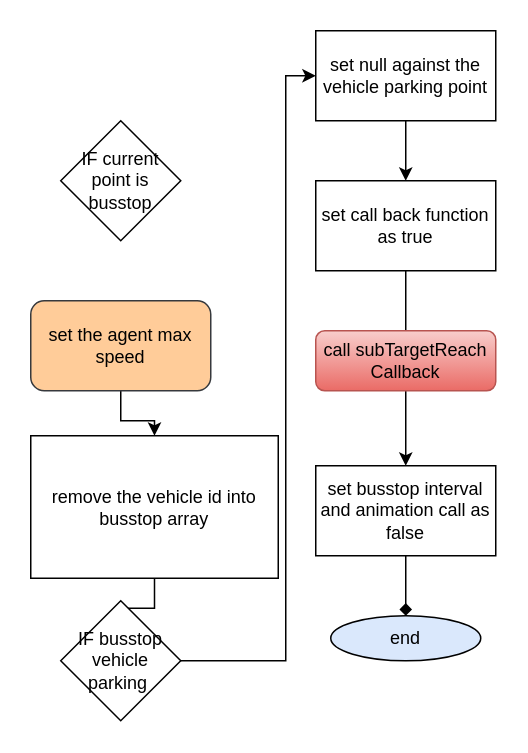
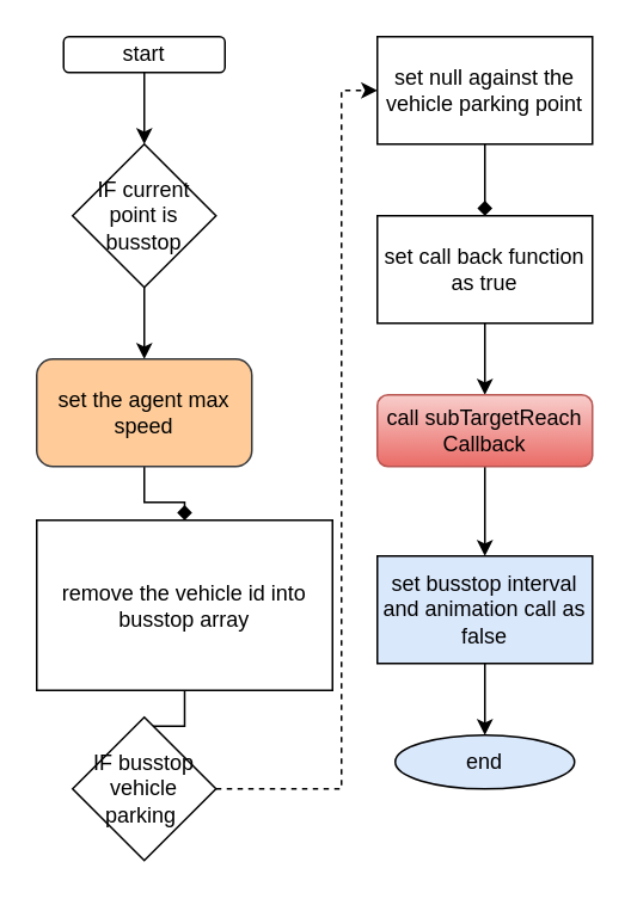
  <mxCell id="0" />
  <mxCell id="1" parent="0" />
+ <mxCell id="2" value="" style="edgeStyle=orthogonalEdgeStyle;rounded=0;orthogonalLoop=1;jettySize=auto;html=1;" edge="1" parent="1" source="3" target="5"><mxGeometry relative="1" as="geometry" /></mxCell>
+ <mxCell id="3" value="start" style="rounded=1;whiteSpace=wrap;html=1;" vertex="1" parent="1"><mxGeometry x="35" y="20" width="90" height="20" as="geometry" /></mxCell>
+ <mxCell id="4" value="" style="edgeStyle=orthogonalEdgeStyle;rounded=0;orthogonalLoop=1;jettySize=auto;html=1;" edge="1" parent="1" source="5" target="7"><mxGeometry relative="1" as="geometry" /></mxCell>
  <mxCell id="5" value="IF current point is busstop" style="rhombus;whiteSpace=wrap;html=1;" vertex="1" parent="1"><mxGeometry x="40" y="80" width="80" height="80" as="geometry" /></mxCell>
- <mxCell id="6" value="" style="edgeStyle=orthogonalEdgeStyle;rounded=0;orthogonalLoop=1;jettySize=auto;html=1;" edge="1" parent="1" source="7" target="9"><mxGeometry relative="1" as="geometry" /></mxCell>
+ <mxCell id="6" value="" style="edgeStyle=orthogonalEdgeStyle;rounded=0;orthogonalLoop=1;jettySize=auto;html=1;endArrow=diamond;" edge="1" parent="1" source="7" target="9"><mxGeometry relative="1" as="geometry" /></mxCell>
  <mxCell id="7" value="set the agent max speed" style="rounded=1;whiteSpace=wrap;html=1;fillColor=#ffcc99;strokeColor=#36393d;" vertex="1" parent="1"><mxGeometry x="20" y="200" width="120" height="60" as="geometry" /></mxCell>
  <mxCell id="8" value="" style="edgeStyle=orthogonalEdgeStyle;rounded=0;orthogonalLoop=1;jettySize=auto;html=1;" edge="1" parent="1" source="9" target="11"><mxGeometry relative="1" as="geometry" /></mxCell>
  <mxCell id="9" value="remove the vehicle id into busstop array" style="rounded=0;whiteSpace=wrap;html=1;" vertex="1" parent="1"><mxGeometry x="20" y="290" width="165" height="95" as="geometry" /></mxCell>
- <mxCell id="10" value="" style="edgeStyle=orthogonalEdgeStyle;rounded=0;orthogonalLoop=1;jettySize=auto;html=1;" edge="1" parent="1" source="11" target="13"><mxGeometry relative="1" as="geometry"><Array as="points"><mxPoint x="190" y="440" /><mxPoint x="190" y="50" /></Array></mxGeometry></mxCell>
+ <mxCell id="10" value="" style="edgeStyle=orthogonalEdgeStyle;rounded=0;orthogonalLoop=1;jettySize=auto;html=1;dashed=1;" edge="1" parent="1" source="11" target="13"><mxGeometry relative="1" as="geometry"><Array as="points"><mxPoint x="190" y="440" /><mxPoint x="190" y="50" /></Array></mxGeometry></mxCell>
  <mxCell id="11" value="IF busstop vehicle parking&amp;nbsp;" style="rhombus;whiteSpace=wrap;html=1;rounded=0;" vertex="1" parent="1"><mxGeometry x="40" y="400" width="80" height="80" as="geometry" /></mxCell>
- <mxCell id="12" value="" style="edgeStyle=orthogonalEdgeStyle;rounded=0;orthogonalLoop=1;jettySize=auto;html=1;" edge="1" parent="1" source="13" target="15"><mxGeometry relative="1" as="geometry" /></mxCell>
+ <mxCell id="12" value="" style="edgeStyle=orthogonalEdgeStyle;rounded=0;orthogonalLoop=1;jettySize=auto;html=1;endArrow=diamond;" edge="1" parent="1" source="13" target="15"><mxGeometry relative="1" as="geometry" /></mxCell>
  <mxCell id="13" value="set null against the vehicle parking point" style="whiteSpace=wrap;html=1;rounded=0;" vertex="1" parent="1"><mxGeometry x="210" y="20" width="120" height="60" as="geometry" /></mxCell>
- <mxCell id="14" value="" style="edgeStyle=orthogonalEdgeStyle;rounded=0;orthogonalLoop=1;jettySize=auto;html=1;endArrow=none;" edge="1" parent="1" source="15" target="17"><mxGeometry relative="1" as="geometry" /></mxCell>
+ <mxCell id="14" value="" style="edgeStyle=orthogonalEdgeStyle;rounded=0;orthogonalLoop=1;jettySize=auto;html=1;" edge="1" parent="1" source="15" target="17"><mxGeometry relative="1" as="geometry" /></mxCell>
  <mxCell id="15" value="set call back function as true" style="whiteSpace=wrap;html=1;rounded=0;" vertex="1" parent="1"><mxGeometry x="210" y="120" width="120" height="60" as="geometry" /></mxCell>
  <mxCell id="16" value="" style="edgeStyle=orthogonalEdgeStyle;rounded=0;orthogonalLoop=1;jettySize=auto;html=1;" edge="1" parent="1" source="17" target="19"><mxGeometry relative="1" as="geometry" /></mxCell>
  <mxCell id="17" value="call&amp;nbsp;subTargetReach&lt;br&gt;Callback" style="rounded=1;whiteSpace=wrap;html=1;fillColor=#f8cecc;gradientColor=#ea6b66;strokeColor=#b85450;" vertex="1" parent="1"><mxGeometry x="210" y="220" width="120" height="40" as="geometry" /></mxCell>
- <mxCell id="18" value="" style="edgeStyle=orthogonalEdgeStyle;rounded=0;orthogonalLoop=1;jettySize=auto;html=1;endArrow=diamond;" edge="1" parent="1" source="19" target="20"><mxGeometry relative="1" as="geometry" /></mxCell>
- <mxCell id="19" value="set busstop interval and animation call as false" style="whiteSpace=wrap;html=1;rounded=0;" vertex="1" parent="1"><mxGeometry x="210" y="310" width="120" height="60" as="geometry" /></mxCell>
+ <mxCell id="18" value="" style="edgeStyle=orthogonalEdgeStyle;rounded=0;orthogonalLoop=1;jettySize=auto;html=1;" edge="1" parent="1" source="19" target="20"><mxGeometry relative="1" as="geometry" /></mxCell>
+ <mxCell id="19" value="set busstop interval and animation call as false" style="whiteSpace=wrap;html=1;rounded=0;fillColor=#dae8fc;" vertex="1" parent="1"><mxGeometry x="210" y="310" width="120" height="60" as="geometry" /></mxCell>
  <mxCell id="20" value="end" style="ellipse;whiteSpace=wrap;html=1;rounded=0;fillColor=#dae8fc;" vertex="1" parent="1"><mxGeometry x="220" y="410" width="100" height="30" as="geometry" /></mxCell>
